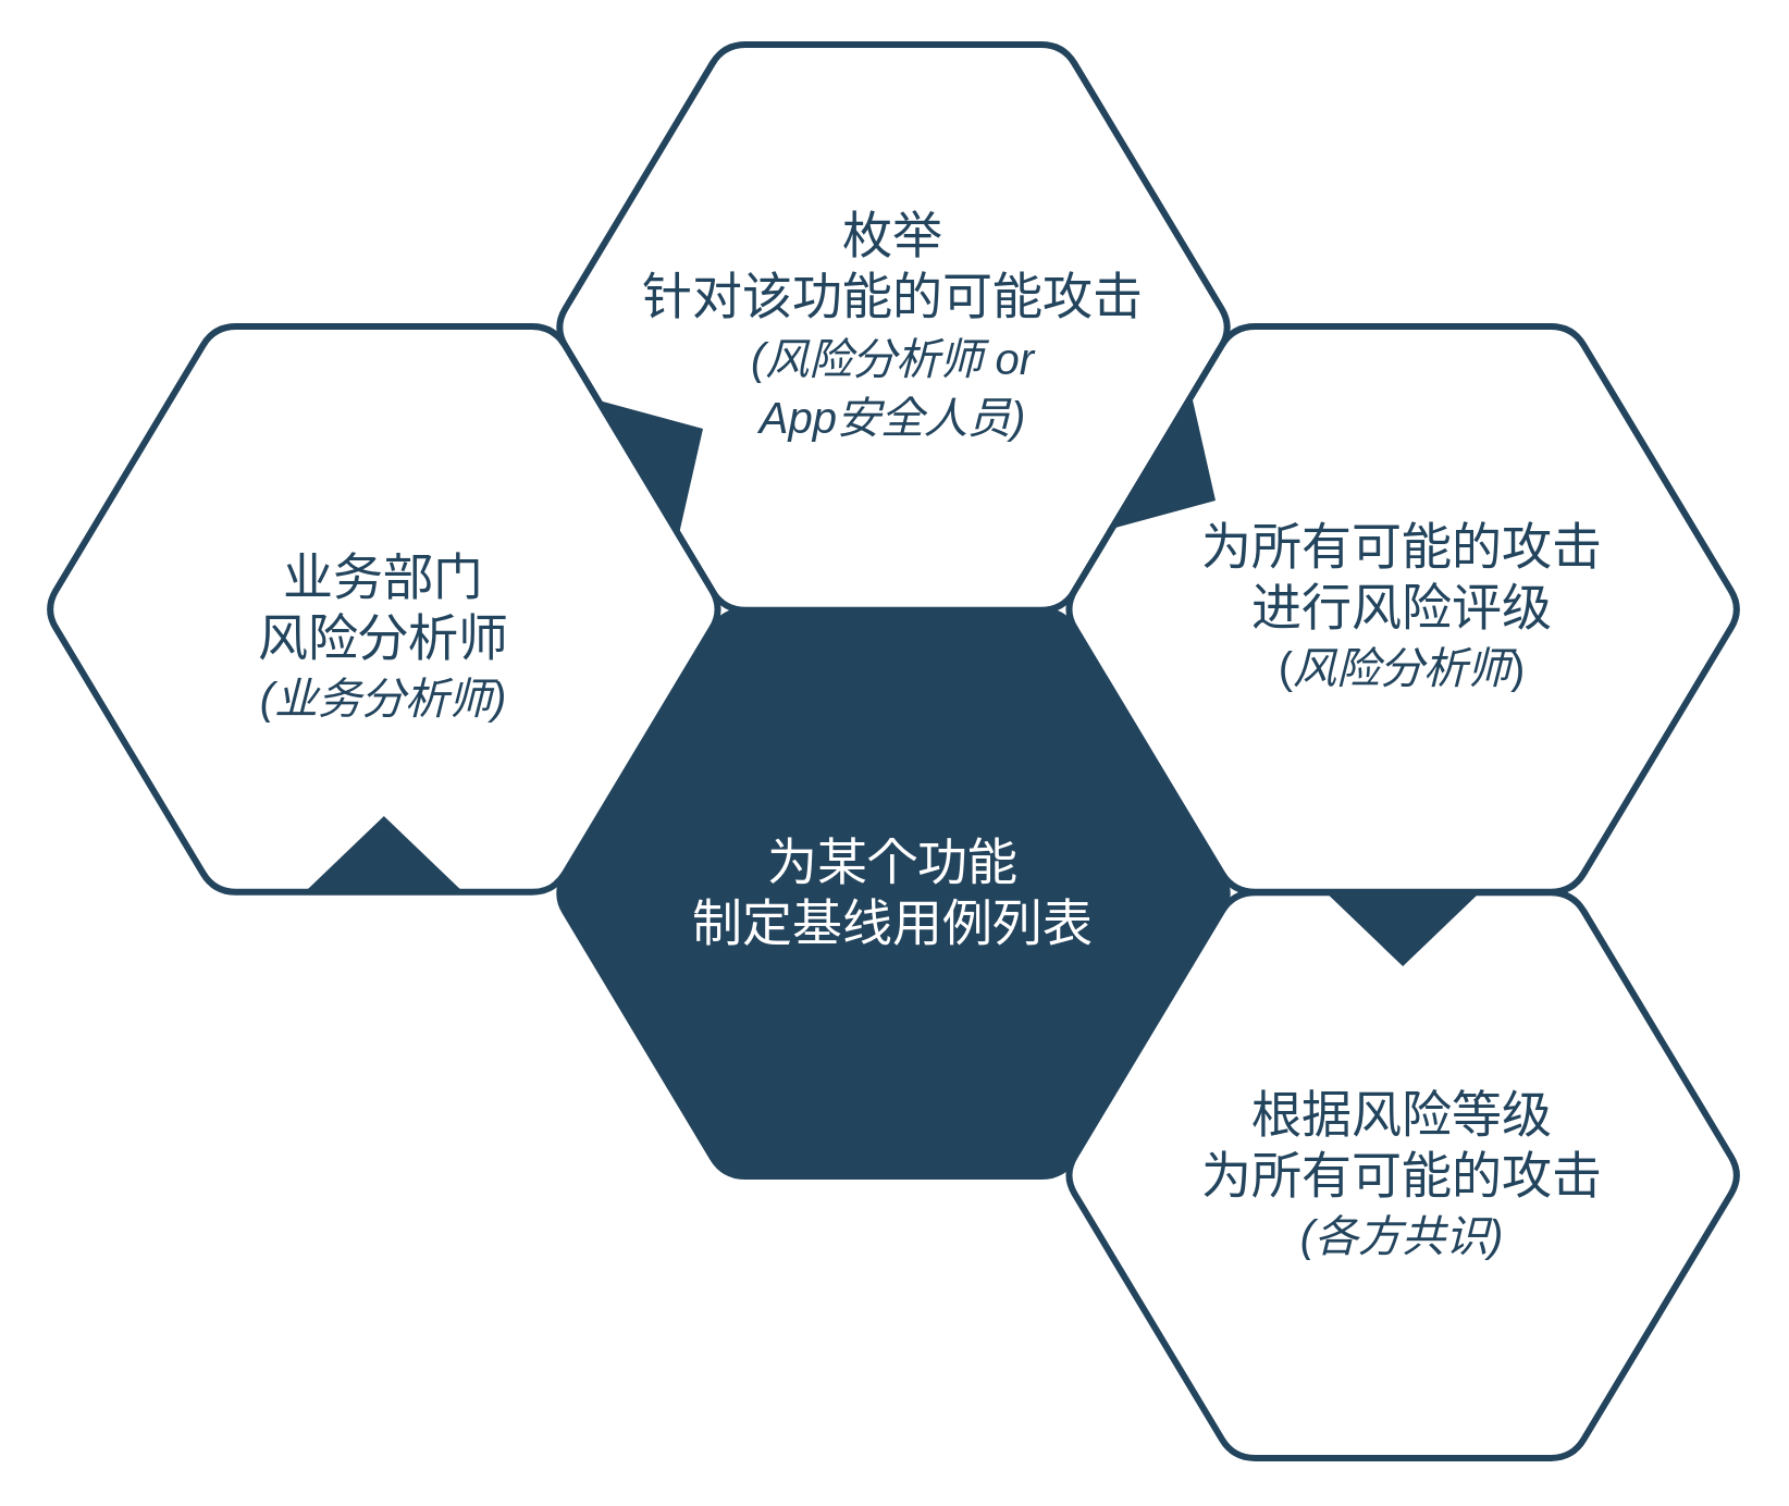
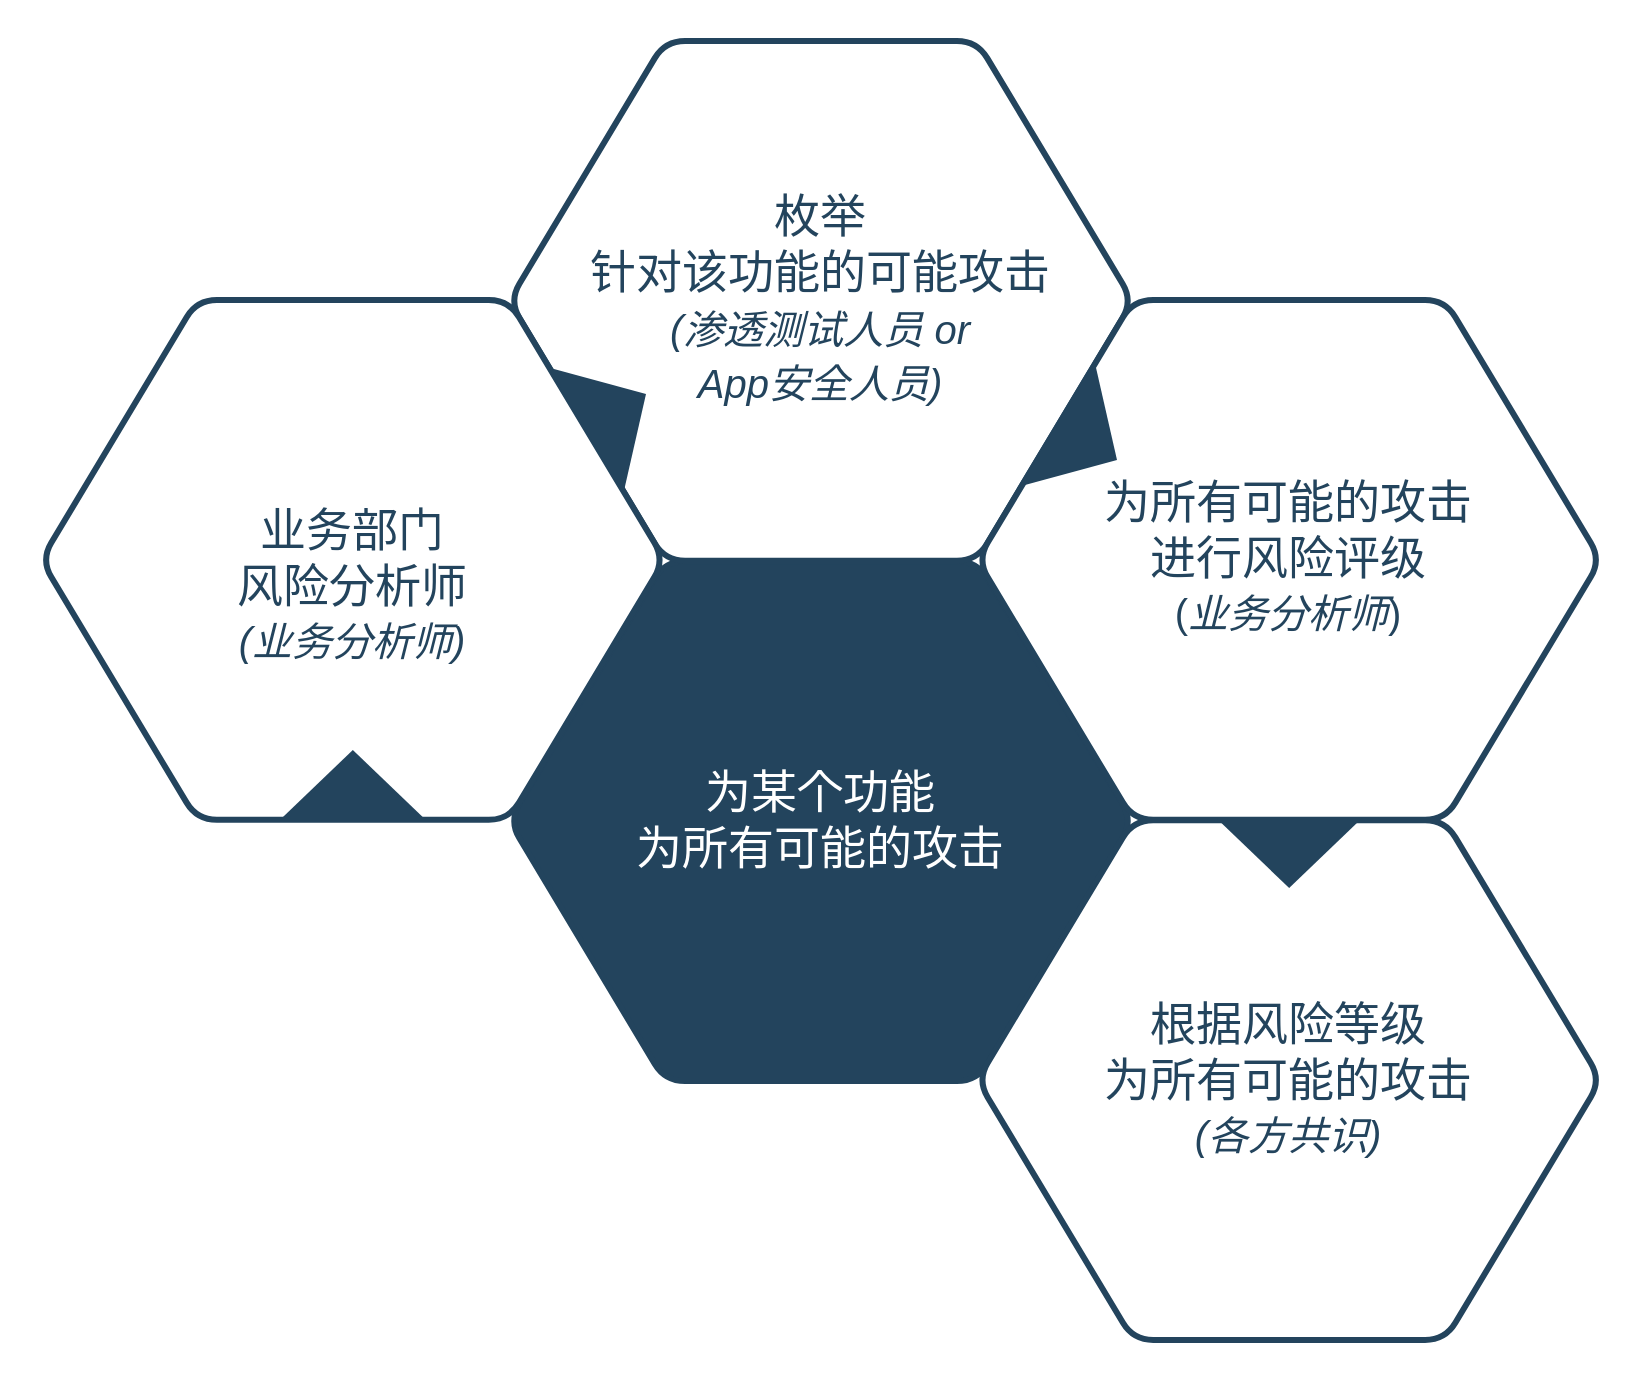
  <mxCell id="0" />
  <mxCell id="1" parent="0" />
- <mxCell id="2" value="&lt;div&gt;&lt;/div&gt;&lt;font color=&quot;#FFFFFF&quot;&gt;为某个功能&lt;br&gt;制定基线用例列表&lt;br&gt;&lt;/font&gt;" style="shape=hexagon;perimeter=hexagonPerimeter2;whiteSpace=wrap;html=1;shadow=0;labelBackgroundColor=none;strokeColor=#23445D;fillColor=#23445D;gradientColor=none;fontFamily=Helvetica;fontSize=23;fontColor=#23445d;align=center;strokeWidth=3;rounded=1;" vertex="1" parent="1"><mxGeometry x="254.079" y="280.132" width="311.842" height="259.868" as="geometry" /></mxCell>
+ <mxCell id="2" value="&lt;div&gt;&lt;/div&gt;&lt;font color=&quot;#FFFFFF&quot;&gt;为某个功能&lt;br&gt;为所有可能的攻击&lt;br&gt;&lt;/font&gt;" style="shape=hexagon;perimeter=hexagonPerimeter2;whiteSpace=wrap;html=1;shadow=0;labelBackgroundColor=none;strokeColor=#23445D;fillColor=#23445D;gradientColor=none;fontFamily=Helvetica;fontSize=23;fontColor=#23445d;align=center;strokeWidth=3;rounded=1;" vertex="1" parent="1"><mxGeometry x="254.079" y="280.132" width="311.842" height="259.868" as="geometry" /></mxCell>
  <mxCell id="3" value="" style="triangle;whiteSpace=wrap;html=1;shadow=0;labelBackgroundColor=none;strokeColor=none;fillColor=#FFFFFF;fontFamily=Helvetica;fontSize=17;fontColor=#23445d;align=center;rotation=90;gradientColor=none;flipV=1;flipH=1;opacity=20;" vertex="1" parent="1"><mxGeometry x="135" y="298" width="72" height="152" as="geometry" /></mxCell>
- <mxCell id="4" value="&lt;div&gt;枚举&lt;/div&gt;&lt;div&gt;针对该功能的可能攻击&lt;br&gt;&lt;/div&gt;&lt;i&gt;&lt;font style=&quot;font-size: 20px&quot;&gt;(风险分析师 or&lt;br&gt;App安全人员)&lt;/font&gt;&lt;/i&gt;" style="shape=hexagon;perimeter=hexagonPerimeter2;whiteSpace=wrap;html=1;shadow=0;labelBackgroundColor=none;strokeColor=#23445D;fillColor=#ffffff;gradientColor=none;fontFamily=Helvetica;fontSize=23;fontColor=#23445D;align=center;strokeWidth=3;rounded=1;" vertex="1" parent="1"><mxGeometry x="254.079" y="20" width="311.842" height="259.868" as="geometry" /></mxCell>
- <mxCell id="5" value="为所有可能的攻击&lt;br&gt;进行风险评级&lt;br&gt;&lt;font&gt;&lt;span style=&quot;font-size: 20px&quot;&gt;(&lt;i&gt;风险分析师&lt;/i&gt;)&lt;/span&gt;&lt;/font&gt;" style="shape=hexagon;perimeter=hexagonPerimeter2;whiteSpace=wrap;html=1;shadow=0;labelBackgroundColor=none;strokeColor=#23445D;fillColor=#FFFFFF;gradientColor=none;fontFamily=Helvetica;fontSize=23;fontColor=#23445d;align=center;strokeWidth=3;rounded=1;" vertex="1" parent="1"><mxGeometry x="488.158" y="149.533" width="311.842" height="259.868" as="geometry" /></mxCell>
+ <mxCell id="4" value="&lt;div&gt;枚举&lt;/div&gt;&lt;div&gt;针对该功能的可能攻击&lt;br&gt;&lt;/div&gt;&lt;i&gt;&lt;font style=&quot;font-size: 20px&quot;&gt;(渗透测试人员 or&lt;br&gt;App安全人员)&lt;/font&gt;&lt;/i&gt;" style="shape=hexagon;perimeter=hexagonPerimeter2;whiteSpace=wrap;html=1;shadow=0;labelBackgroundColor=none;strokeColor=#23445D;fillColor=#ffffff;gradientColor=none;fontFamily=Helvetica;fontSize=23;fontColor=#23445D;align=center;strokeWidth=3;rounded=1;" vertex="1" parent="1"><mxGeometry x="254.079" y="20" width="311.842" height="259.868" as="geometry" /></mxCell>
+ <mxCell id="5" value="为所有可能的攻击&lt;br&gt;进行风险评级&lt;br&gt;&lt;font&gt;&lt;span style=&quot;font-size: 20px&quot;&gt;(&lt;i&gt;业务分析师&lt;/i&gt;)&lt;/span&gt;&lt;/font&gt;" style="shape=hexagon;perimeter=hexagonPerimeter2;whiteSpace=wrap;html=1;shadow=0;labelBackgroundColor=none;strokeColor=#23445D;fillColor=#FFFFFF;gradientColor=none;fontFamily=Helvetica;fontSize=23;fontColor=#23445d;align=center;strokeWidth=3;rounded=1;" vertex="1" parent="1"><mxGeometry x="488.158" y="149.533" width="311.842" height="259.868" as="geometry" /></mxCell>
  <mxCell id="6" value="&lt;div&gt;&lt;span&gt;根据风险等级&lt;/span&gt;&lt;br&gt;&lt;/div&gt;&lt;div&gt;&lt;span&gt;为所有可能的攻击&lt;/span&gt;&lt;/div&gt;&lt;i&gt;&lt;font&gt;&lt;span style=&quot;font-size: 20px&quot;&gt;(各方共识)&lt;/span&gt;&lt;/font&gt;&lt;/i&gt;" style="shape=hexagon;perimeter=hexagonPerimeter2;whiteSpace=wrap;html=1;shadow=0;labelBackgroundColor=none;strokeColor=#23445D;fillColor=#FFFFFF;gradientColor=none;fontFamily=Helvetica;fontSize=23;fontColor=#23445d;align=center;strokeWidth=3;rounded=1;" vertex="1" parent="1"><mxGeometry x="488.158" y="409.599" width="311.842" height="259.868" as="geometry" /></mxCell>
  <mxCell id="7" value="&lt;div&gt;&lt;br&gt;&lt;/div&gt;业务部门&lt;br&gt;风险分析师&lt;br&gt;&lt;i&gt;&lt;font&gt;&lt;span style=&quot;font-size: 20px&quot;&gt;(业务分析师)&lt;/span&gt;&lt;/font&gt;&lt;/i&gt;" style="shape=hexagon;perimeter=hexagonPerimeter2;whiteSpace=wrap;html=1;shadow=0;labelBackgroundColor=none;strokeColor=#23445D;fillColor=#ffffff;gradientColor=none;fontFamily=Helvetica;fontSize=23;fontColor=#23445D;align=center;strokeWidth=3;rounded=1;" vertex="1" parent="1"><mxGeometry x="20" y="149.533" width="311.842" height="259.868" as="geometry" /></mxCell>
  <mxCell id="8" value="" style="triangle;whiteSpace=wrap;html=1;shadow=0;labelBackgroundColor=none;strokeColor=none;fillColor=#23445D;fontFamily=Helvetica;fontSize=17;fontColor=#23445d;align=center;rotation=31;gradientColor=none;strokeWidth=3;" vertex="1" parent="1"><mxGeometry x="525.5" y="184" width="35" height="73" as="geometry" /></mxCell>
  <mxCell id="9" value="" style="triangle;whiteSpace=wrap;html=1;shadow=0;labelBackgroundColor=none;strokeColor=none;fillColor=#23445D;fontFamily=Helvetica;fontSize=17;fontColor=#23445d;align=center;rotation=329;gradientColor=none;strokeWidth=3;" vertex="1" parent="1"><mxGeometry x="290" y="169" width="35" height="73" as="geometry" /></mxCell>
  <mxCell id="10" value="" style="triangle;whiteSpace=wrap;html=1;shadow=0;labelBackgroundColor=none;strokeColor=none;fillColor=#23445D;fontFamily=Helvetica;fontSize=17;fontColor=#23445d;align=center;rotation=90;gradientColor=none;strokeWidth=3;" vertex="1" parent="1"><mxGeometry x="626.579" y="389.5" width="35" height="73" as="geometry" /></mxCell>
  <mxCell id="11" value="" style="triangle;whiteSpace=wrap;html=1;shadow=0;labelBackgroundColor=none;strokeColor=none;fillColor=#23445D;fontFamily=Helvetica;fontSize=17;fontColor=#23445d;align=center;rotation=90;gradientColor=none;flipH=1;strokeWidth=3;" vertex="1" parent="1"><mxGeometry x="158.421" y="355.5" width="35" height="73" as="geometry" /></mxCell>
